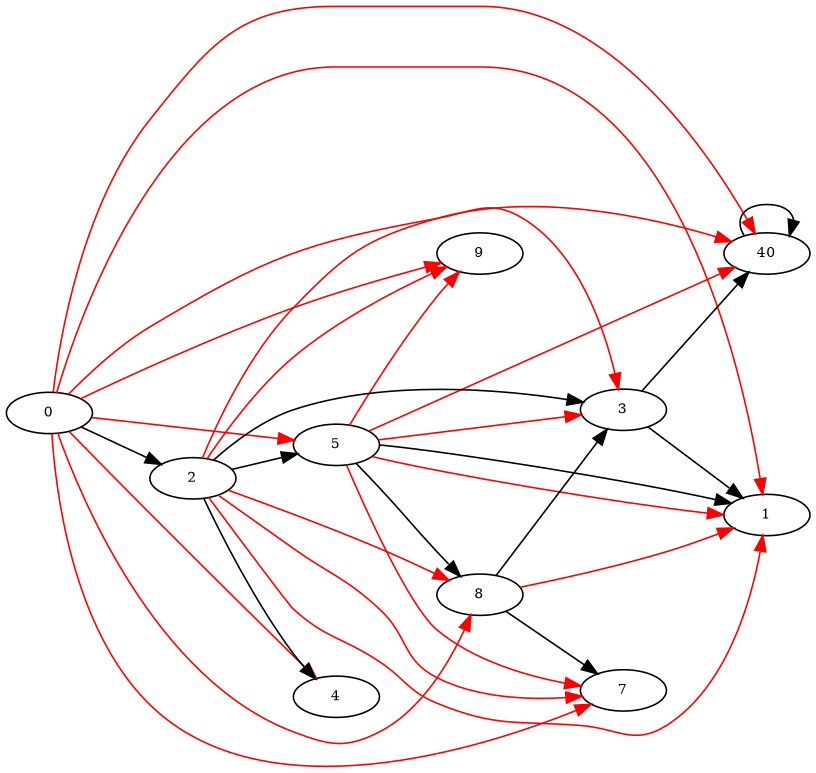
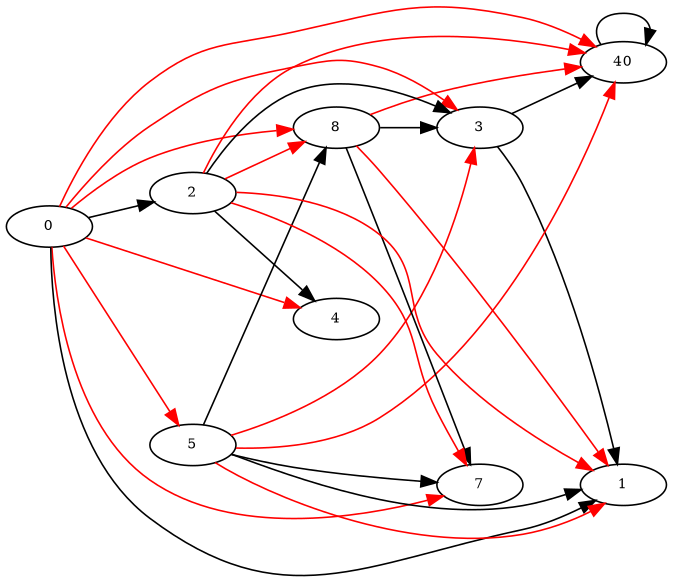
  digraph {
    rankdir=LR
    node [fontsize=9 shape=ellipse]
    edge [color=red]
    0 [height=0.25]
    3 [height=0.25]
    4 [height=0.25]
    5 [height=0.25]
    n5 [height=0.25 label=40]
    8 [height=0.25]
    7 [height=0.25]
-   9 [height=0.25]
    2 [height=0.25]
    1 [height=0.25]
    subgraph sub_1 {
      0
      3
      4
      5
      n5
      8
      7
-     9
      2
      1
    }
    0 -> 3
    0 -> 4
    0 -> 5
    0 -> n5
    0 -> 8
    0 -> 7
-   0 -> 9
    0 -> 2 [color=""]
-   0 -> 1
+   0 -> 1 [color=""]
    3 -> n5 [color=""]
    3 -> 1 [color=""]
    5 -> 3
    5 -> n5
    5 -> 8 [color=""]
-   5 -> 7
-   5 -> 9
+   5 -> 7 [color=black]
    5 -> 1
    5 -> 1 [color=""]
    n5 -> n5 [color=""]
    8 -> 3 [color=""]
+   8 -> n5
    8 -> 7 [color=""]
    8 -> 1
    2 -> 3 [color=""]
    2 -> 4 [color=""]
-   2 -> 5 [color=""]
    2 -> n5
    2 -> 8
    2 -> 7
-   2 -> 9
    2 -> 1
  }
